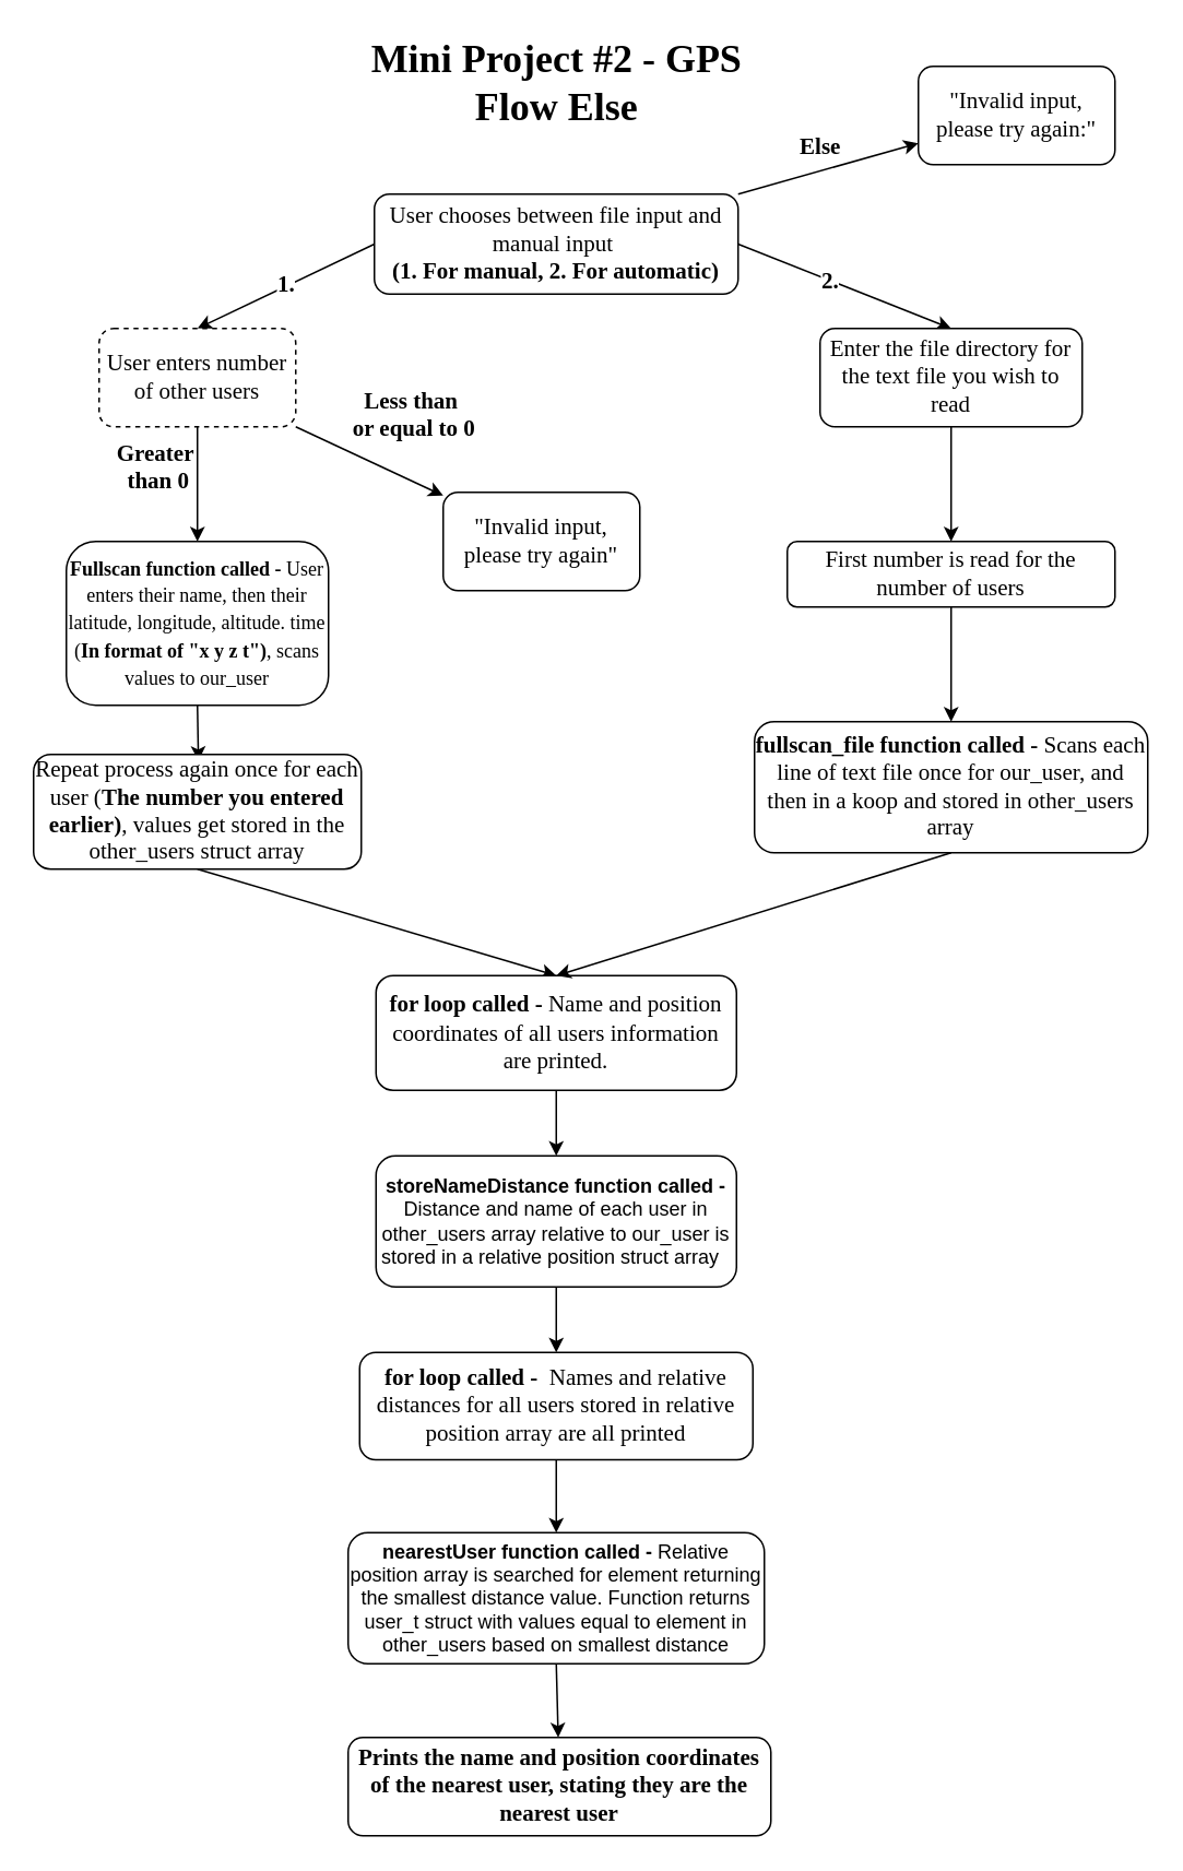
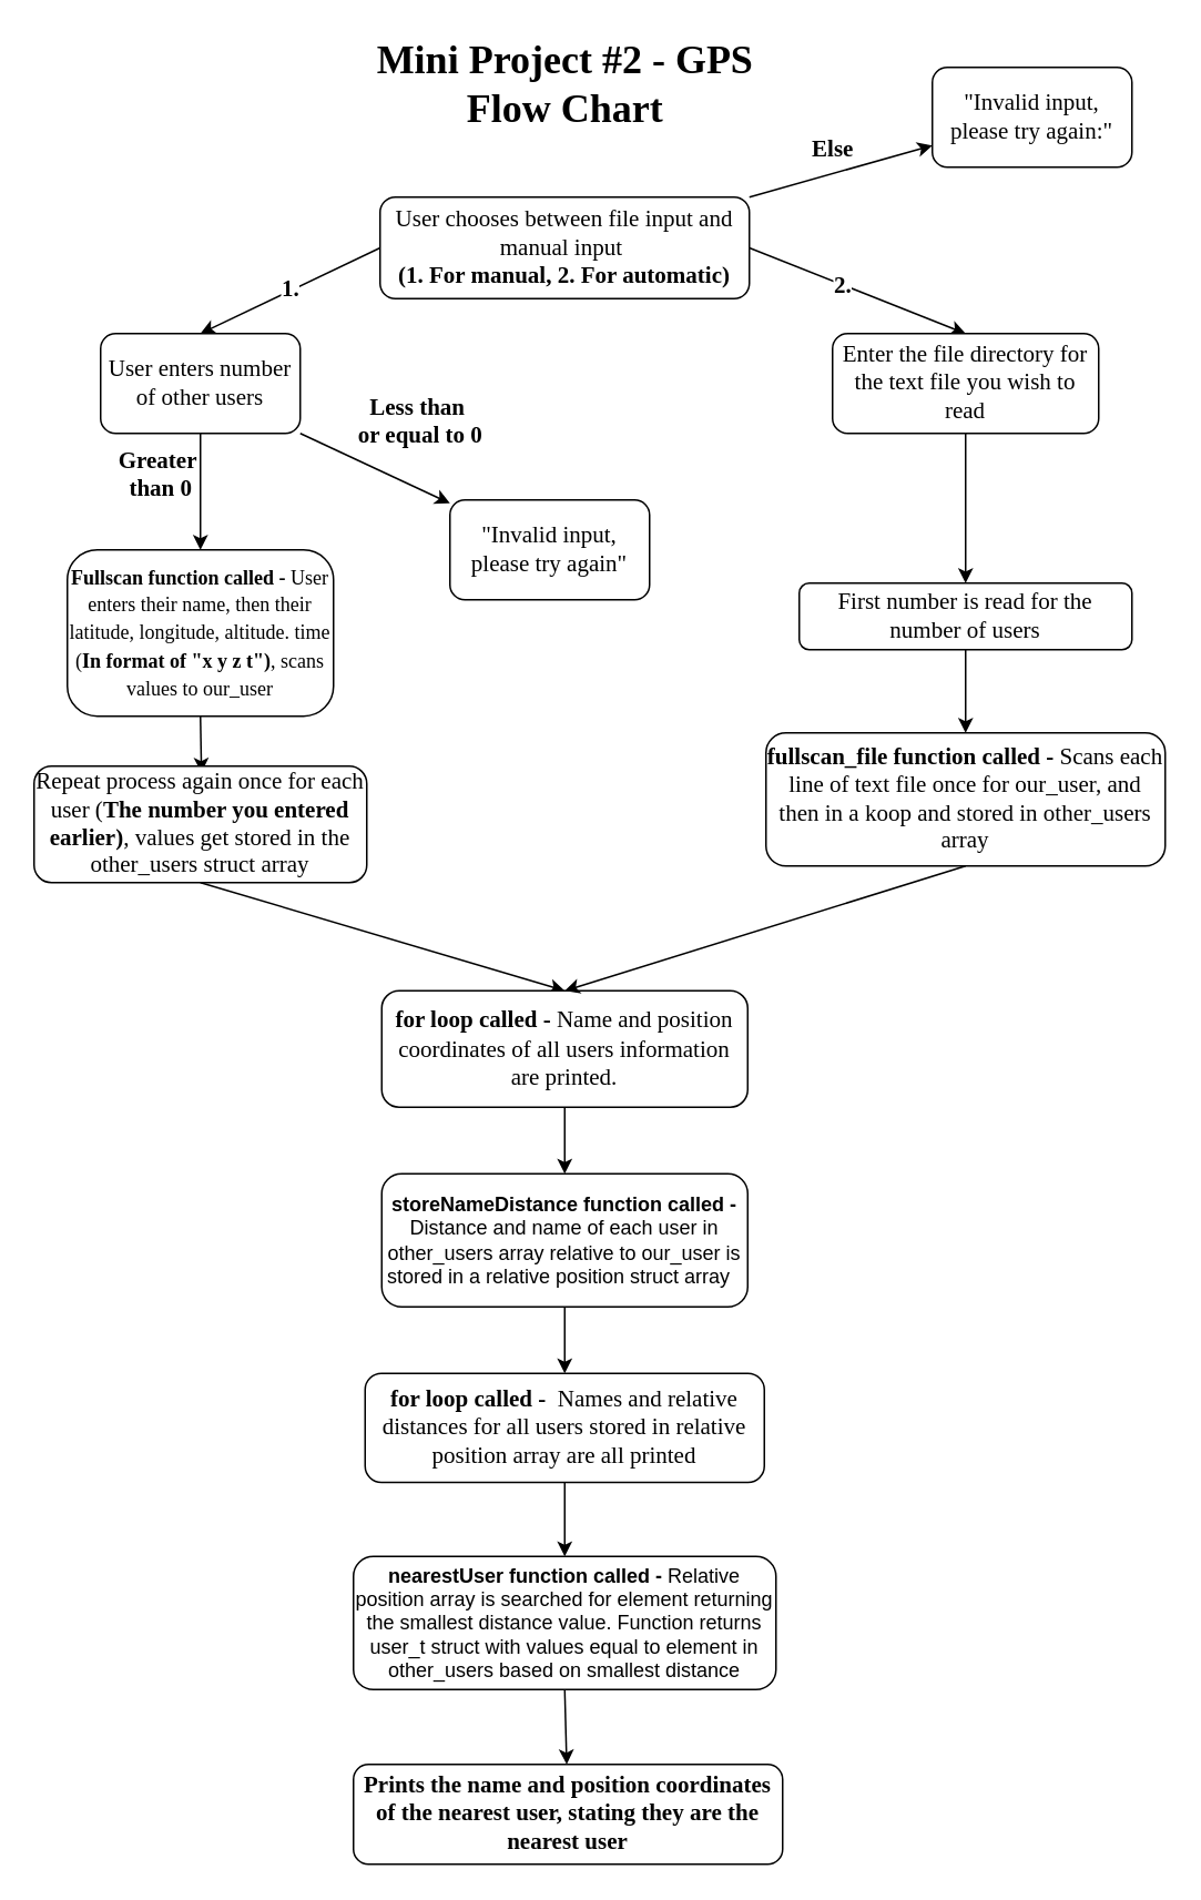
  <mxCell id="0" />
  <mxCell id="1" parent="0" />
  <mxCell id="2" value="&lt;font style=&quot;font-size: 14px;&quot; face=&quot;Times New Roman&quot;&gt;User chooses between file input and manual input&amp;nbsp;&lt;br&gt;&lt;b&gt;(1. For manual, 2. For automatic)&lt;/b&gt;&lt;br&gt;&lt;/font&gt;" style="rounded=1;whiteSpace=wrap;html=1;" parent="1" vertex="1"><mxGeometry x="228" y="118" width="222" height="61" as="geometry" /></mxCell>
  <mxCell id="3" value="&lt;b&gt;1.&lt;/b&gt;" style="endArrow=classic;html=1;rounded=0;fontFamily=Times New Roman;fontSize=14;exitX=0;exitY=0.5;exitDx=0;exitDy=0;entryX=0.5;entryY=0;entryDx=0;entryDy=0;" parent="1" source="2" target="7" edge="1"><mxGeometry width="50" height="50" relative="1" as="geometry"><mxPoint x="370" y="318" as="sourcePoint" /><mxPoint x="60" y="218" as="targetPoint" /></mxGeometry></mxCell>
  <mxCell id="4" value="" style="endArrow=classic;html=1;rounded=0;fontFamily=Times New Roman;fontSize=14;exitX=1;exitY=0.5;exitDx=0;exitDy=0;entryX=0.5;entryY=0;entryDx=0;entryDy=0;" parent="1" source="2" edge="1" target="26"><mxGeometry width="50" height="50" relative="1" as="geometry"><mxPoint x="320" y="368" as="sourcePoint" /><mxPoint x="630" y="218" as="targetPoint" /></mxGeometry></mxCell>
  <mxCell id="5" value="2." style="edgeLabel;html=1;align=center;verticalAlign=middle;resizable=0;points=[];fontSize=14;fontFamily=Times New Roman;fontStyle=1" parent="4" vertex="1" connectable="0"><mxGeometry x="-0.124" y="-1" relative="1" as="geometry"><mxPoint x="-1" as="offset" /></mxGeometry></mxCell>
- <mxCell id="6" value="Mini Project #2 - GPS&lt;br&gt;Flow Else" style="text;strokeColor=none;fillColor=none;html=1;fontSize=24;fontStyle=1;verticalAlign=middle;align=center;fontFamily=Times New Roman;" parent="1" vertex="1"><mxGeometry x="220" y="20" width="238" height="60" as="geometry" /></mxCell>
- <mxCell id="7" value="User enters number of other users" style="rounded=1;whiteSpace=wrap;html=1;fontFamily=Times New Roman;fontSize=14;dashed=1;" parent="1" vertex="1"><mxGeometry x="60" y="200" width="120" height="60" as="geometry" /></mxCell>
+ <mxCell id="6" value="Mini Project #2 - GPS&lt;br&gt;Flow Chart" style="text;strokeColor=none;fillColor=none;html=1;fontSize=24;fontStyle=1;verticalAlign=middle;align=center;fontFamily=Times New Roman;" parent="1" vertex="1"><mxGeometry x="220" y="20" width="238" height="60" as="geometry" /></mxCell>
+ <mxCell id="7" value="User enters number of other users" style="rounded=1;whiteSpace=wrap;html=1;fontFamily=Times New Roman;fontSize=14;" parent="1" vertex="1"><mxGeometry x="60" y="200" width="120" height="60" as="geometry" /></mxCell>
  <mxCell id="8" value="&lt;b&gt;Else&lt;/b&gt;" style="endArrow=classic;rounded=0;fontFamily=Times New Roman;fontSize=14;fontColor=default;exitX=1;exitY=0;exitDx=0;exitDy=0;labelBackgroundColor=none;html=1;" parent="1" source="2" target="9" edge="1"><mxGeometry x="-0.025" y="13" width="50" height="50" relative="1" as="geometry"><mxPoint x="380" y="250" as="sourcePoint" /><mxPoint x="540" y="90" as="targetPoint" /><mxPoint as="offset" /></mxGeometry></mxCell>
  <mxCell id="9" value="&quot;Invalid input, please try again:&quot;" style="rounded=1;whiteSpace=wrap;html=1;fontFamily=Times New Roman;fontSize=14;fontColor=none;" parent="1" vertex="1"><mxGeometry x="560" y="40" width="120" height="60" as="geometry" /></mxCell>
  <mxCell id="10" value="&lt;b&gt;Less than&amp;nbsp;&lt;br&gt;or equal to 0&lt;/b&gt;" style="endArrow=classic;html=1;rounded=0;labelBackgroundColor=none;fontFamily=Times New Roman;fontSize=14;fontColor=default;exitX=1;exitY=1;exitDx=0;exitDy=0;" parent="1" source="7" target="11" edge="1"><mxGeometry x="0.25" y="37" width="50" height="50" relative="1" as="geometry"><mxPoint x="250" y="200" as="sourcePoint" /><mxPoint x="180" y="330" as="targetPoint" /><mxPoint as="offset" /></mxGeometry></mxCell>
  <mxCell id="11" value="&quot;Invalid input, please try again&quot;" style="rounded=1;whiteSpace=wrap;html=1;fontFamily=Times New Roman;fontSize=14;fontColor=default;" parent="1" vertex="1"><mxGeometry x="270" y="300" width="120" height="60" as="geometry" /></mxCell>
  <mxCell id="12" value="&lt;b&gt;Greater&amp;nbsp;&lt;br&gt;than 0&lt;br&gt;&lt;/b&gt;" style="endArrow=classic;html=1;rounded=0;labelBackgroundColor=none;fontFamily=Times New Roman;fontSize=14;fontColor=default;exitX=0.5;exitY=1;exitDx=0;exitDy=0;entryX=0.5;entryY=0;entryDx=0;entryDy=0;" parent="1" source="7" target="13" edge="1"><mxGeometry x="-0.294" y="-24" width="50" height="50" relative="1" as="geometry"><mxPoint x="250" y="360" as="sourcePoint" /><mxPoint x="20" y="310" as="targetPoint" /><mxPoint as="offset" /></mxGeometry></mxCell>
  <mxCell id="13" value="&lt;font style=&quot;font-size: 12px;&quot;&gt;&lt;b&gt;Fullscan function called -&amp;nbsp;&lt;/b&gt;User enters their name, then their latitude, longitude, altitude. time (&lt;b&gt;In format of &quot;x y z t&quot;)&lt;/b&gt;, scans values to our_user&lt;/font&gt;" style="rounded=1;whiteSpace=wrap;html=1;fontFamily=Times New Roman;fontSize=14;fontColor=default;arcSize=18;" parent="1" vertex="1"><mxGeometry x="40" y="330" width="160" height="100" as="geometry" /></mxCell>
  <mxCell id="14" value="" style="endArrow=classic;html=1;rounded=0;labelBackgroundColor=none;fontFamily=Times New Roman;fontSize=12;fontColor=default;entryX=0.503;entryY=0.056;entryDx=0;entryDy=0;entryPerimeter=0;exitX=0.5;exitY=1;exitDx=0;exitDy=0;" parent="1" source="13" target="15" edge="1"><mxGeometry width="50" height="50" relative="1" as="geometry"><mxPoint x="20" y="390" as="sourcePoint" /><mxPoint x="20" y="410" as="targetPoint" /></mxGeometry></mxCell>
  <mxCell id="15" value="&lt;font style=&quot;font-size: 14px;&quot;&gt;Repeat process again once for each user (&lt;b&gt;The number you entered earlier)&lt;/b&gt;, values get stored in the other_users struct array&lt;/font&gt;" style="rounded=1;whiteSpace=wrap;html=1;fontFamily=Times New Roman;fontSize=12;fontColor=default;" parent="1" vertex="1"><mxGeometry x="20" y="460" width="200" height="70" as="geometry" /></mxCell>
  <mxCell id="16" value="" style="endArrow=classic;html=1;rounded=0;exitX=0.5;exitY=1;exitDx=0;exitDy=0;entryX=0.5;entryY=0;entryDx=0;entryDy=0;" edge="1" parent="1" source="15" target="20"><mxGeometry width="50" height="50" relative="1" as="geometry"><mxPoint x="340" y="570" as="sourcePoint" /><mxPoint x="200" y="540" as="targetPoint" /></mxGeometry></mxCell>
  <mxCell id="17" value="&lt;b&gt;storeNameDistance function called -&lt;/b&gt;Distance and name of each user in other_users array relative to our_user is stored in a relative position struct array&amp;nbsp;&amp;nbsp;" style="rounded=1;whiteSpace=wrap;html=1;" vertex="1" parent="1"><mxGeometry x="229" y="705" width="220" height="80" as="geometry" /></mxCell>
  <mxCell id="18" value="" style="endArrow=classic;html=1;rounded=0;exitX=0.5;exitY=1;exitDx=0;exitDy=0;" edge="1" parent="1" source="17" target="22"><mxGeometry width="50" height="50" relative="1" as="geometry"><mxPoint x="340" y="590" as="sourcePoint" /><mxPoint x="180" y="810" as="targetPoint" /></mxGeometry></mxCell>
  <mxCell id="19" value="&lt;b&gt;nearestUser function called -&lt;/b&gt;&amp;nbsp;Relative position array is searched for element returning the smallest distance value. Function returns user_t struct with values equal to element in other_users based on smallest distance" style="rounded=1;whiteSpace=wrap;html=1;" vertex="1" parent="1"><mxGeometry x="212" y="935" width="254" height="80" as="geometry" /></mxCell>
  <mxCell id="20" value="&lt;font style=&quot;&quot; face=&quot;Times New Roman&quot;&gt;&lt;b&gt;for loop called -&lt;/b&gt;&amp;nbsp;Name and position coordinates of all users information are printed.&lt;/font&gt;" style="rounded=1;whiteSpace=wrap;html=1;fontSize=14;" vertex="1" parent="1"><mxGeometry x="229" y="595" width="220" height="70" as="geometry" /></mxCell>
  <mxCell id="21" value="" style="endArrow=classic;html=1;rounded=0;fontFamily=Times New Roman;fontSize=14;exitX=0.5;exitY=1;exitDx=0;exitDy=0;entryX=0.5;entryY=0;entryDx=0;entryDy=0;" edge="1" parent="1" source="20" target="17"><mxGeometry width="50" height="50" relative="1" as="geometry"><mxPoint x="160" y="680" as="sourcePoint" /><mxPoint x="160" y="800" as="targetPoint" /><Array as="points" /></mxGeometry></mxCell>
  <mxCell id="22" value="&lt;b&gt;for loop called -&lt;/b&gt;&amp;nbsp; Names and relative distances for all users stored in relative position array are all printed" style="rounded=1;whiteSpace=wrap;html=1;fontFamily=Times New Roman;fontSize=14;" vertex="1" parent="1"><mxGeometry x="219" y="825" width="240" height="65.56" as="geometry" /></mxCell>
  <mxCell id="23" value="" style="endArrow=classic;html=1;rounded=0;fontFamily=Times New Roman;fontSize=14;exitX=0.5;exitY=1;exitDx=0;exitDy=0;" edge="1" parent="1" source="22" target="19"><mxGeometry width="50" height="50" relative="1" as="geometry"><mxPoint x="340" y="870" as="sourcePoint" /><mxPoint x="390" y="820" as="targetPoint" /></mxGeometry></mxCell>
  <mxCell id="24" value="&lt;b&gt;Prints the name and position coordinates of the nearest user, stating they are the nearest user&lt;/b&gt;" style="rounded=1;whiteSpace=wrap;html=1;fontFamily=Times New Roman;fontSize=14;" vertex="1" parent="1"><mxGeometry x="212" y="1060" width="258" height="60" as="geometry" /></mxCell>
  <mxCell id="25" value="" style="endArrow=classic;html=1;rounded=0;fontFamily=Times New Roman;fontSize=14;exitX=0.5;exitY=1;exitDx=0;exitDy=0;" edge="1" parent="1" source="19" target="24"><mxGeometry width="50" height="50" relative="1" as="geometry"><mxPoint x="390" y="1060" as="sourcePoint" /><mxPoint x="440" y="1010" as="targetPoint" /></mxGeometry></mxCell>
  <mxCell id="26" value="Enter the file directory for the text file you wish to read" style="rounded=1;whiteSpace=wrap;html=1;fontFamily=Times New Roman;fontSize=14;" vertex="1" parent="1"><mxGeometry x="500" y="200" width="160" height="60" as="geometry" /></mxCell>
  <mxCell id="27" value="" style="endArrow=classic;html=1;rounded=0;fontFamily=Times New Roman;fontSize=14;exitX=0.5;exitY=1;exitDx=0;exitDy=0;" edge="1" parent="1" source="26" target="28"><mxGeometry width="50" height="50" relative="1" as="geometry"><mxPoint x="340" y="400" as="sourcePoint" /><mxPoint x="390" y="350" as="targetPoint" /></mxGeometry></mxCell>
- <mxCell id="28" value="First number is read for the number of users" style="rounded=1;whiteSpace=wrap;html=1;fontFamily=Times New Roman;fontSize=14;" vertex="1" parent="1"><mxGeometry x="480" y="330" width="200" height="40" as="geometry" /></mxCell>
+ <mxCell id="28" value="First number is read for the number of users" style="rounded=1;whiteSpace=wrap;html=1;fontFamily=Times New Roman;fontSize=14;" vertex="1" parent="1"><mxGeometry x="480" y="350" width="200" height="40" as="geometry" /></mxCell>
  <mxCell id="29" value="" style="endArrow=classic;html=1;rounded=0;fontFamily=Times New Roman;fontSize=14;exitX=0.5;exitY=1;exitDx=0;exitDy=0;entryX=0.5;entryY=0;entryDx=0;entryDy=0;" edge="1" parent="1" source="28" target="30"><mxGeometry width="50" height="50" relative="1" as="geometry"><mxPoint x="90" y="510" as="sourcePoint" /><mxPoint x="610" y="410" as="targetPoint" /></mxGeometry></mxCell>
  <mxCell id="30" value="&lt;b&gt;fullscan_file function called - &lt;/b&gt;Scans each line of text file once for our_user, and then in a koop and stored in other_users array" style="rounded=1;whiteSpace=wrap;html=1;fontFamily=Times New Roman;fontSize=14;" vertex="1" parent="1"><mxGeometry x="460" y="440" width="240" height="80" as="geometry" /></mxCell>
  <mxCell id="31" value="" style="endArrow=classic;html=1;rounded=0;fontFamily=Times New Roman;fontSize=14;entryX=0.5;entryY=0;entryDx=0;entryDy=0;exitX=0.5;exitY=1;exitDx=0;exitDy=0;" edge="1" parent="1" source="30" target="20"><mxGeometry width="50" height="50" relative="1" as="geometry"><mxPoint x="90" y="460" as="sourcePoint" /><mxPoint x="360" y="510" as="targetPoint" /></mxGeometry></mxCell>
